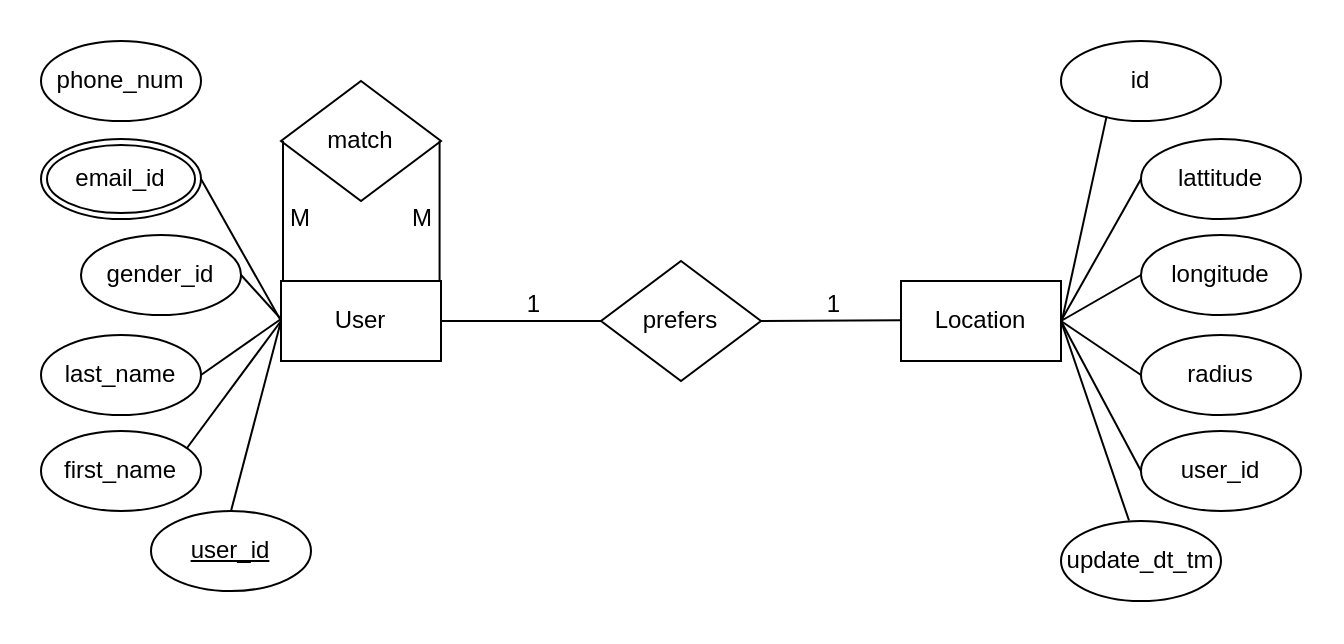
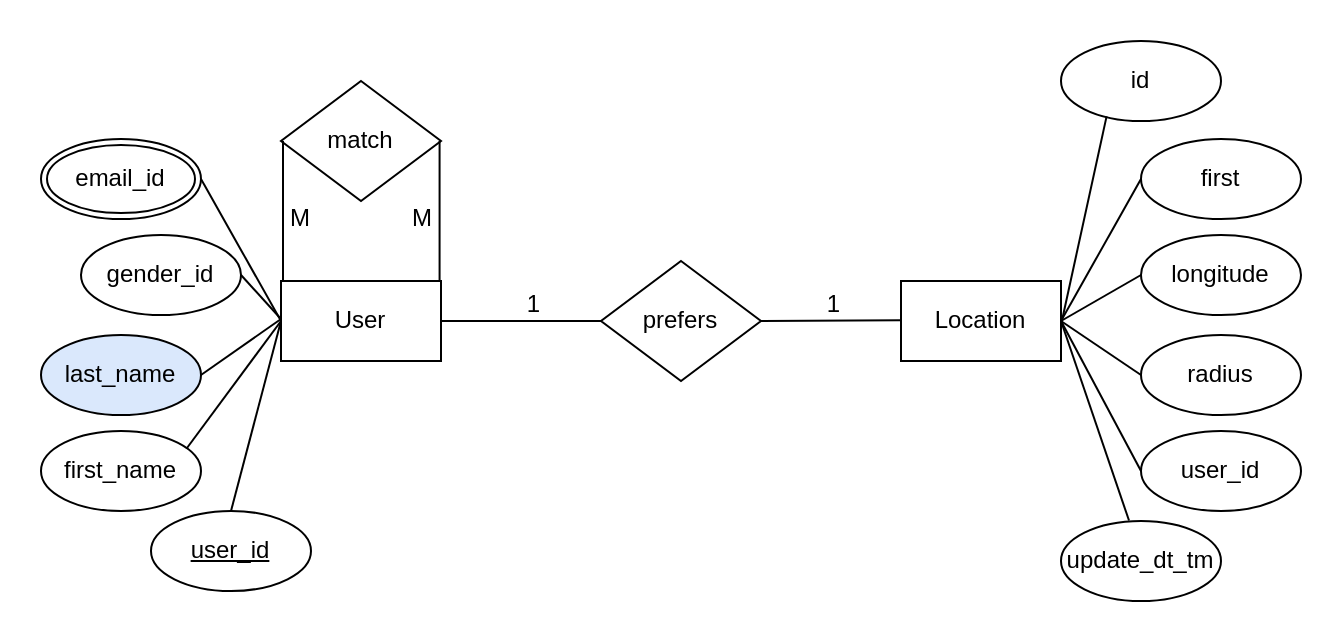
  <mxCell id="0" />
  <mxCell id="1" parent="0" />
  <mxCell id="2" value="User" style="rounded=0;whiteSpace=wrap;html=1;" parent="1" vertex="1"><mxGeometry x="140" y="140" width="80" height="40" as="geometry" /></mxCell>
  <mxCell id="3" value="Location" style="rounded=0;whiteSpace=wrap;html=1;" parent="1" vertex="1"><mxGeometry x="450" y="140" width="80" height="40" as="geometry" /></mxCell>
  <mxCell id="4" value="gender_id" style="ellipse;whiteSpace=wrap;html=1;" parent="1" vertex="1"><mxGeometry x="40" y="117" width="80" height="40" as="geometry" /></mxCell>
  <mxCell id="5" value="first_name" style="ellipse;whiteSpace=wrap;html=1;" parent="1" vertex="1"><mxGeometry x="20" y="215" width="80" height="40" as="geometry" /></mxCell>
- <mxCell id="6" value="last_name" style="ellipse;whiteSpace=wrap;html=1;" parent="1" vertex="1"><mxGeometry x="20" y="167" width="80" height="40" as="geometry" /></mxCell>
+ <mxCell id="6" value="last_name" style="ellipse;whiteSpace=wrap;html=1;fillColor=#dae8fc;" parent="1" vertex="1"><mxGeometry x="20" y="167" width="80" height="40" as="geometry" /></mxCell>
  <mxCell id="7" value="&lt;u&gt;user_id&lt;/u&gt;" style="ellipse;whiteSpace=wrap;html=1;" parent="1" vertex="1"><mxGeometry x="75" y="255" width="80" height="40" as="geometry" /></mxCell>
- <mxCell id="8" value="phone_num" style="ellipse;whiteSpace=wrap;html=1;" parent="1" vertex="1"><mxGeometry x="20" y="20" width="80" height="40" as="geometry" /></mxCell>
  <mxCell id="9" value="email_id" style="ellipse;shape=doubleEllipse;margin=3;whiteSpace=wrap;html=1;align=center;" parent="1" vertex="1"><mxGeometry x="20" y="69" width="80" height="40" as="geometry" /></mxCell>
  <mxCell id="10" value="prefers" style="rhombus;whiteSpace=wrap;html=1;" parent="1" vertex="1"><mxGeometry x="300" y="130" width="80" height="60" as="geometry" /></mxCell>
  <mxCell id="11" value="" style="endArrow=none;html=1;rounded=0;exitX=1;exitY=0.5;exitDx=0;exitDy=0;" parent="1" source="2" edge="1"><mxGeometry relative="1" as="geometry"><mxPoint x="230" y="160" as="sourcePoint" /><mxPoint x="300" y="160" as="targetPoint" /></mxGeometry></mxCell>
  <mxCell id="12" value="" style="endArrow=none;html=1;rounded=0;" parent="1" edge="1"><mxGeometry relative="1" as="geometry"><mxPoint x="380" y="160" as="sourcePoint" /><mxPoint x="450" y="159.6" as="targetPoint" /></mxGeometry></mxCell>
  <mxCell id="13" value="1" style="resizable=0;html=1;align=right;verticalAlign=bottom;" parent="12" connectable="0" vertex="1"><mxGeometry x="1" relative="1" as="geometry"><mxPoint x="-30" as="offset" /></mxGeometry></mxCell>
  <mxCell id="14" value="1" style="resizable=0;html=1;align=right;verticalAlign=bottom;" parent="1" connectable="0" vertex="1"><mxGeometry x="269.999" y="160" as="geometry" /></mxCell>
  <mxCell id="15" value="id" style="ellipse;whiteSpace=wrap;html=1;align=center;" parent="1" vertex="1"><mxGeometry x="530" y="20" width="80" height="40" as="geometry" /></mxCell>
- <mxCell id="16" value="lattitude" style="ellipse;whiteSpace=wrap;html=1;align=center;" parent="1" vertex="1"><mxGeometry x="570" y="69" width="80" height="40" as="geometry" /></mxCell>
+ <mxCell id="16" value="first" style="ellipse;whiteSpace=wrap;html=1;align=center;" parent="1" vertex="1"><mxGeometry x="570" y="69" width="80" height="40" as="geometry" /></mxCell>
  <mxCell id="17" value="longitude" style="ellipse;whiteSpace=wrap;html=1;align=center;" parent="1" vertex="1"><mxGeometry x="570" y="117" width="80" height="40" as="geometry" /></mxCell>
  <mxCell id="18" value="radius" style="ellipse;whiteSpace=wrap;html=1;align=center;" vertex="1" parent="1"><mxGeometry x="570" y="167" width="80" height="40" as="geometry" /></mxCell>
  <mxCell id="19" value="update_dt_tm&lt;span style=&quot;color: rgba(0 , 0 , 0 , 0) ; font-family: monospace ; font-size: 0px&quot;&gt;%3CmxGraphModel%3E%3Croot%3E%3CmxCell%20id%3D%220%22%2F%3E%3CmxCell%20id%3D%221%22%20parent%3D%220%22%2F%3E%3CmxCell%20id%3D%222%22%20value%3D%22radius%22%20style%3D%22ellipse%3BwhiteSpace%3Dwrap%3Bhtml%3D1%3Balign%3Dcenter%3B%22%20vertex%3D%221%22%20parent%3D%221%22%3E%3CmxGeometry%20x%3D%22560%22%20y%3D%2297%22%20width%3D%2280%22%20height%3D%2240%22%20as%3D%22geometry%22%2F%3E%3C%2FmxCell%3E%3C%2Froot%3E%3C%2FmxGraphModel%3E&lt;/span&gt;" style="ellipse;whiteSpace=wrap;html=1;align=center;" vertex="1" parent="1"><mxGeometry x="530" y="260" width="80" height="40" as="geometry" /></mxCell>
  <mxCell id="20" value="user_id" style="ellipse;whiteSpace=wrap;html=1;align=center;" vertex="1" parent="1"><mxGeometry x="570" y="215" width="80" height="40" as="geometry" /></mxCell>
  <mxCell id="21" value="match" style="rhombus;whiteSpace=wrap;html=1;" vertex="1" parent="1"><mxGeometry x="140" y="40" width="80" height="60" as="geometry" /></mxCell>
  <mxCell id="22" value="" style="endArrow=none;html=1;rounded=0;entryX=0;entryY=0.5;entryDx=0;entryDy=0;" edge="1" parent="1"><mxGeometry width="50" height="50" relative="1" as="geometry"><mxPoint x="141" y="140" as="sourcePoint" /><mxPoint x="141" y="70" as="targetPoint" /></mxGeometry></mxCell>
  <mxCell id="23" value="" style="endArrow=none;html=1;rounded=0;entryX=0;entryY=0.5;entryDx=0;entryDy=0;" edge="1" parent="1"><mxGeometry width="50" height="50" relative="1" as="geometry"><mxPoint x="219.29" y="140" as="sourcePoint" /><mxPoint x="219.29" y="70" as="targetPoint" /></mxGeometry></mxCell>
  <mxCell id="24" value="M" style="resizable=0;html=1;align=right;verticalAlign=bottom;" connectable="0" vertex="1" parent="1"><mxGeometry x="215.999" y="117" as="geometry" /></mxCell>
  <mxCell id="25" value="M" style="resizable=0;html=1;align=right;verticalAlign=bottom;" connectable="0" vertex="1" parent="1"><mxGeometry x="154.999" y="117" as="geometry" /></mxCell>
  <mxCell id="26" value="" style="endArrow=none;html=1;rounded=0;entryX=1;entryY=0.5;entryDx=0;entryDy=0;" edge="1" parent="1" target="9"><mxGeometry width="50" height="50" relative="1" as="geometry"><mxPoint x="140" y="160" as="sourcePoint" /><mxPoint x="140" y="110" as="targetPoint" /></mxGeometry></mxCell>
  <mxCell id="27" value="" style="endArrow=none;html=1;rounded=0;exitX=1;exitY=0.5;exitDx=0;exitDy=0;" edge="1" parent="1" source="4"><mxGeometry width="50" height="50" relative="1" as="geometry"><mxPoint x="110" y="169" as="sourcePoint" /><mxPoint x="140" y="159" as="targetPoint" /></mxGeometry></mxCell>
  <mxCell id="28" value="" style="endArrow=none;html=1;rounded=0;exitX=1;exitY=0.5;exitDx=0;exitDy=0;entryX=0;entryY=1;entryDx=0;entryDy=0;" edge="1" parent="1" source="6"><mxGeometry width="50" height="50" relative="1" as="geometry"><mxPoint x="90" y="179" as="sourcePoint" /><mxPoint x="140" y="159" as="targetPoint" /></mxGeometry></mxCell>
  <mxCell id="29" value="" style="endArrow=none;html=1;rounded=0;exitX=0.909;exitY=0.222;exitDx=0;exitDy=0;exitPerimeter=0;" edge="1" parent="1" source="5"><mxGeometry width="50" height="50" relative="1" as="geometry"><mxPoint x="155" y="239" as="sourcePoint" /><mxPoint x="140" y="160" as="targetPoint" /></mxGeometry></mxCell>
  <mxCell id="30" value="" style="endArrow=none;html=1;rounded=0;exitX=0.5;exitY=0;exitDx=0;exitDy=0;entryX=0;entryY=0.5;entryDx=0;entryDy=0;" edge="1" parent="1" source="7" target="2"><mxGeometry width="50" height="50" relative="1" as="geometry"><mxPoint x="255" y="207" as="sourcePoint" /><mxPoint x="205" y="180" as="targetPoint" /></mxGeometry></mxCell>
  <mxCell id="31" value="" style="endArrow=none;html=1;rounded=0;entryX=0.285;entryY=0.942;entryDx=0;entryDy=0;entryPerimeter=0;" edge="1" parent="1" target="15"><mxGeometry width="50" height="50" relative="1" as="geometry"><mxPoint x="530" y="162" as="sourcePoint" /><mxPoint x="580" y="112" as="targetPoint" /></mxGeometry></mxCell>
  <mxCell id="32" value="" style="endArrow=none;html=1;rounded=0;entryX=0;entryY=0.5;entryDx=0;entryDy=0;" edge="1" parent="1" target="16"><mxGeometry width="50" height="50" relative="1" as="geometry"><mxPoint x="530" y="160" as="sourcePoint" /><mxPoint x="565.76" y="67.72" as="targetPoint" /></mxGeometry></mxCell>
  <mxCell id="33" value="" style="endArrow=none;html=1;rounded=0;entryX=0;entryY=0.5;entryDx=0;entryDy=0;" edge="1" parent="1" target="17"><mxGeometry width="50" height="50" relative="1" as="geometry"><mxPoint x="530" y="160" as="sourcePoint" /><mxPoint x="555.76" y="55.72" as="targetPoint" /></mxGeometry></mxCell>
  <mxCell id="34" value="" style="endArrow=none;html=1;rounded=0;entryX=0;entryY=0.5;entryDx=0;entryDy=0;" edge="1" parent="1" target="18"><mxGeometry width="50" height="50" relative="1" as="geometry"><mxPoint x="530" y="160" as="sourcePoint" /><mxPoint x="555.76" y="55.72" as="targetPoint" /></mxGeometry></mxCell>
  <mxCell id="35" value="" style="endArrow=none;html=1;rounded=0;entryX=0;entryY=0.5;entryDx=0;entryDy=0;" edge="1" parent="1" target="20"><mxGeometry width="50" height="50" relative="1" as="geometry"><mxPoint x="530" y="160" as="sourcePoint" /><mxPoint x="570" y="230" as="targetPoint" /></mxGeometry></mxCell>
  <mxCell id="36" value="" style="endArrow=none;html=1;rounded=0;entryX=0.425;entryY=-0.006;entryDx=0;entryDy=0;entryPerimeter=0;" edge="1" parent="1" target="19"><mxGeometry width="50" height="50" relative="1" as="geometry"><mxPoint x="530" y="160" as="sourcePoint" /><mxPoint x="570" y="230" as="targetPoint" /></mxGeometry></mxCell>
